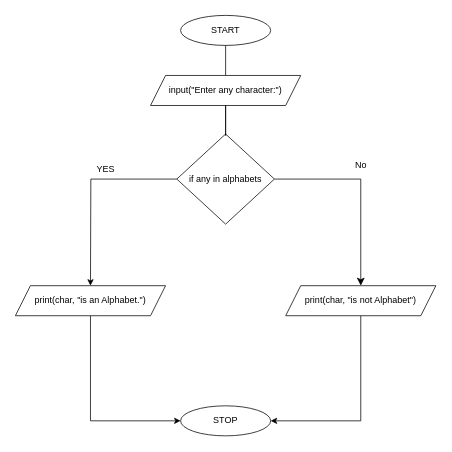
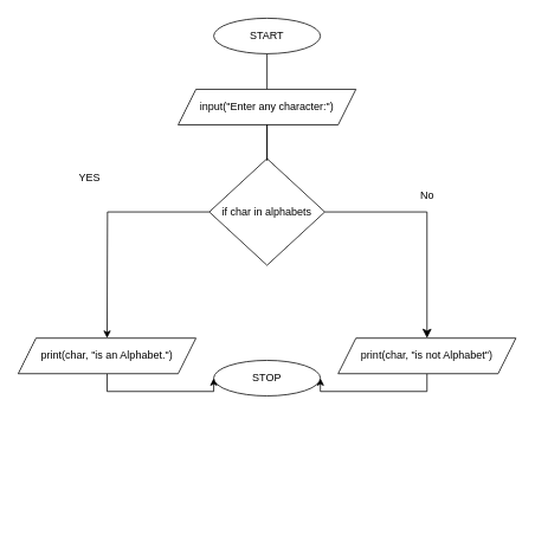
  <mxCell id="0" />
  <mxCell id="1" parent="0" />
  <mxCell id="2" value="START" style="ellipse;whiteSpace=wrap;html=1;" parent="1" vertex="1"><mxGeometry x="240" y="20" width="120" height="40" as="geometry" /></mxCell>
  <mxCell id="3" value="" style="endArrow=none;html=1;rounded=0;" parent="1" edge="1"><mxGeometry width="50" height="50" relative="1" as="geometry"><mxPoint x="300" y="100" as="sourcePoint" /><mxPoint x="300" y="60" as="targetPoint" /></mxGeometry></mxCell>
  <mxCell id="4" style="edgeStyle=orthogonalEdgeStyle;rounded=0;orthogonalLoop=1;jettySize=auto;html=1;exitX=0;exitY=0.5;exitDx=0;exitDy=0;" parent="1" source="5" edge="1"><mxGeometry relative="1" as="geometry"><mxPoint x="120" y="380" as="targetPoint" /></mxGeometry></mxCell>
- <mxCell id="5" value="if any in alphabets" style="rhombus;whiteSpace=wrap;html=1;" parent="1" vertex="1"><mxGeometry x="235" y="178" width="130" height="120" as="geometry" /></mxCell>
+ <mxCell id="5" value="if char in alphabets" style="rhombus;whiteSpace=wrap;html=1;" parent="1" vertex="1"><mxGeometry x="235" y="178" width="130" height="120" as="geometry" /></mxCell>
  <mxCell id="6" value="input(&quot;Enter any character:&quot;)" style="shape=parallelogram;perimeter=parallelogramPerimeter;whiteSpace=wrap;html=1;fixedSize=1;" parent="1" vertex="1"><mxGeometry x="200" y="100" width="200" height="40" as="geometry" /></mxCell>
  <mxCell id="7" value="" style="endArrow=none;html=1;rounded=0;" parent="1" edge="1"><mxGeometry width="50" height="50" relative="1" as="geometry"><mxPoint x="300" y="180" as="sourcePoint" /><mxPoint x="300" y="180" as="targetPoint" /><Array as="points"><mxPoint x="300" y="140" /></Array></mxGeometry></mxCell>
  <mxCell id="8" style="edgeStyle=orthogonalEdgeStyle;rounded=0;orthogonalLoop=1;jettySize=auto;html=1;exitX=0.5;exitY=1;exitDx=0;exitDy=0;entryX=0;entryY=0.5;entryDx=0;entryDy=0;" parent="1" source="9" target="15" edge="1"><mxGeometry relative="1" as="geometry" /></mxCell>
  <mxCell id="9" value="print(char, &quot;is an Alphabet.&quot;)" style="shape=parallelogram;perimeter=parallelogramPerimeter;whiteSpace=wrap;html=1;fixedSize=1;" parent="1" vertex="1"><mxGeometry x="20" y="380" width="200" height="40" as="geometry" /></mxCell>
- <mxCell id="10" value="YES" style="text;html=1;align=center;verticalAlign=middle;resizable=0;points=[];autosize=1;strokeColor=none;fillColor=none;" parent="1" vertex="1"><mxGeometry x="115" y="210" width="50" height="30" as="geometry" /></mxCell>
+ <mxCell id="10" value="YES" style="text;html=1;align=center;verticalAlign=middle;resizable=0;points=[];autosize=1;strokeColor=none;fillColor=none;" parent="1" vertex="1"><mxGeometry x="75" y="185" width="50" height="30" as="geometry" /></mxCell>
  <mxCell id="11" value="" style="edgeStyle=elbowEdgeStyle;elbow=horizontal;endArrow=classic;html=1;curved=0;rounded=0;endSize=8;startSize=8;exitX=1;exitY=0.5;exitDx=0;exitDy=0;" parent="1" source="5" edge="1"><mxGeometry width="50" height="50" relative="1" as="geometry"><mxPoint x="440" y="450" as="sourcePoint" /><mxPoint x="480" y="380" as="targetPoint" /><Array as="points"><mxPoint x="480" y="360" /></Array></mxGeometry></mxCell>
  <mxCell id="12" style="edgeStyle=orthogonalEdgeStyle;rounded=0;orthogonalLoop=1;jettySize=auto;html=1;exitX=0.5;exitY=1;exitDx=0;exitDy=0;entryX=1;entryY=0.5;entryDx=0;entryDy=0;" parent="1" source="13" target="15" edge="1"><mxGeometry relative="1" as="geometry" /></mxCell>
  <mxCell id="13" value="print(char, &quot;is not Alphabet&quot;)" style="shape=parallelogram;perimeter=parallelogramPerimeter;whiteSpace=wrap;html=1;fixedSize=1;" parent="1" vertex="1"><mxGeometry x="380" y="380" width="200" height="40" as="geometry" /></mxCell>
  <mxCell id="14" value="No" style="text;html=1;align=center;verticalAlign=middle;resizable=0;points=[];autosize=1;strokeColor=none;fillColor=none;" parent="1" vertex="1"><mxGeometry x="460" y="205" width="40" height="30" as="geometry" /></mxCell>
- <mxCell id="15" value="STOP" style="ellipse;whiteSpace=wrap;html=1;" parent="1" vertex="1"><mxGeometry x="240" y="540" width="120" height="40" as="geometry" /></mxCell>
+ <mxCell id="15" value="STOP" style="ellipse;whiteSpace=wrap;html=1;" parent="1" vertex="1"><mxGeometry x="240" y="405" width="120" height="40" as="geometry" /></mxCell>
